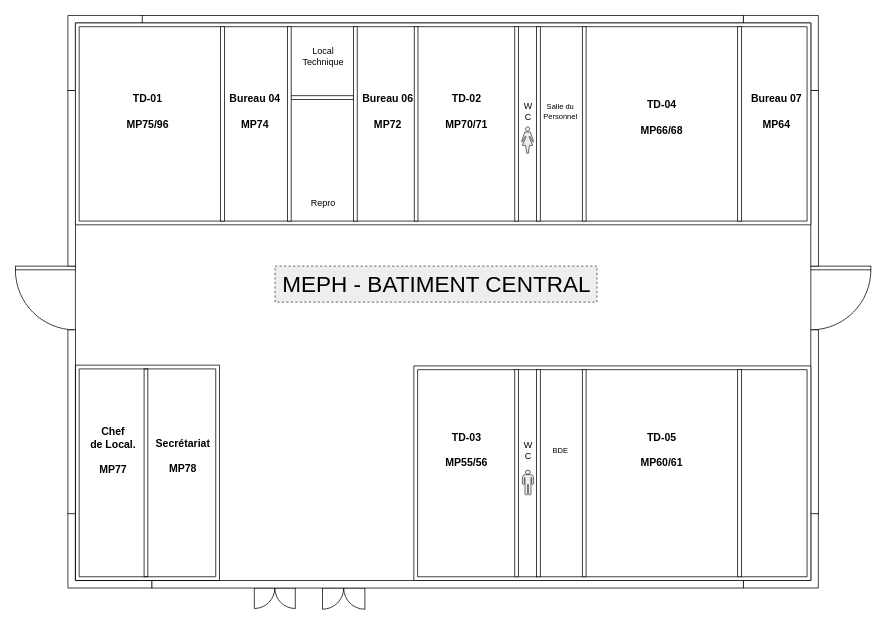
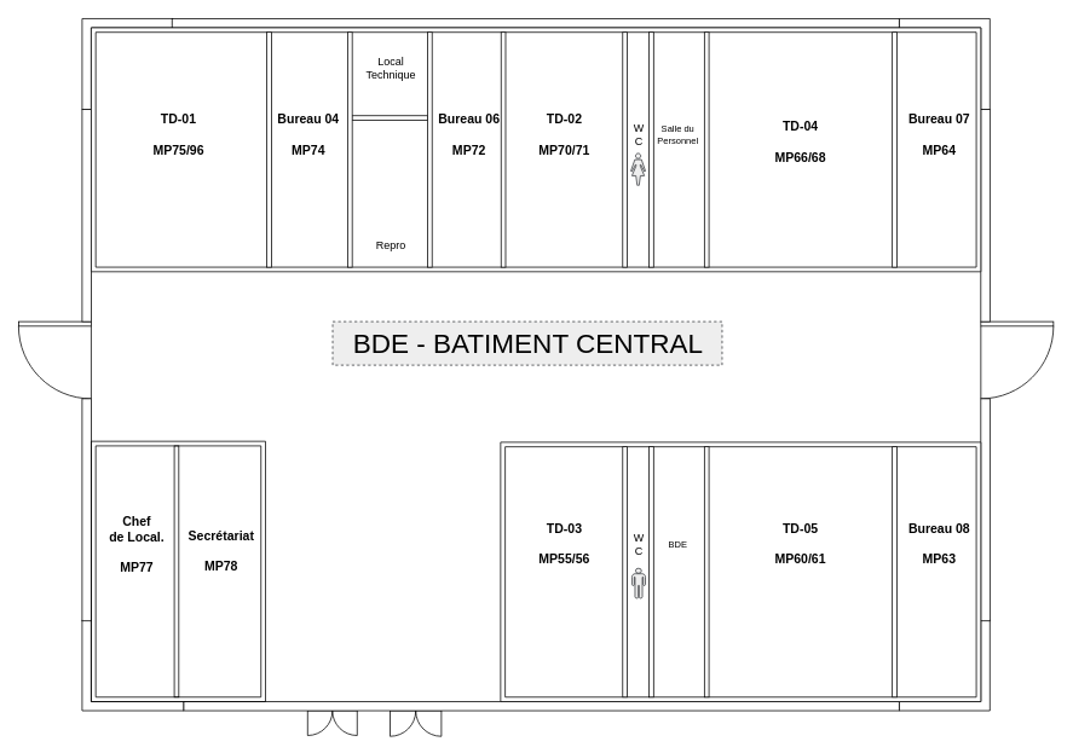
  <mxCell id="0" />
  <mxCell id="1" parent="0" />
  <mxCell id="2" value="" style="verticalLabelPosition=bottom;html=1;verticalAlign=top;align=center;shape=mxgraph.floorplan.wall;fontFamily=Helvetica;fontSize=12;fillColor=default;wallThickness=5;" vertex="1" parent="1"><mxGeometry x="387" y="129" width="84" height="1" as="geometry" /></mxCell>
  <mxCell id="3" value="" style="verticalLabelPosition=bottom;html=1;verticalAlign=top;align=center;shape=mxgraph.floorplan.doorRight;aspect=fixed;" parent="1" vertex="1"><mxGeometry x="20" y="354" width="80" height="85" as="geometry" /></mxCell>
  <mxCell id="4" value="" style="verticalLabelPosition=bottom;html=1;verticalAlign=top;align=center;shape=mxgraph.floorplan.doorLeft;aspect=fixed;" parent="1" vertex="1"><mxGeometry x="1080" y="354" width="80" height="85" as="geometry" /></mxCell>
  <mxCell id="5" value="" style="verticalLabelPosition=bottom;html=1;verticalAlign=top;align=center;shape=mxgraph.floorplan.wallCorner;direction=north" parent="1" vertex="1"><mxGeometry x="90" y="683" width="112" height="100" as="geometry" /></mxCell>
  <mxCell id="6" value="" style="verticalLabelPosition=bottom;html=1;verticalAlign=top;align=center;shape=mxgraph.floorplan.wallCorner;" parent="1" vertex="1"><mxGeometry x="90" y="20" width="100" height="100" as="geometry" /></mxCell>
  <mxCell id="7" value="" style="verticalLabelPosition=bottom;html=1;verticalAlign=top;align=center;shape=mxgraph.floorplan.wallCorner;direction=south;" parent="1" vertex="1"><mxGeometry x="990" y="20" width="100" height="100" as="geometry" /></mxCell>
  <mxCell id="8" value="" style="verticalLabelPosition=bottom;html=1;verticalAlign=top;align=center;shape=mxgraph.floorplan.wallCorner;direction=west" parent="1" vertex="1"><mxGeometry x="990" y="683" width="100" height="100" as="geometry" /></mxCell>
  <mxCell id="9" value="" style="verticalLabelPosition=bottom;html=1;verticalAlign=top;align=center;shape=mxgraph.floorplan.wall;direction=south;" parent="1" vertex="1"><mxGeometry x="1080" y="120" width="10" height="234" as="geometry" /></mxCell>
  <mxCell id="10" value="" style="verticalLabelPosition=bottom;html=1;verticalAlign=top;align=center;shape=mxgraph.floorplan.wall;direction=south;" parent="1" vertex="1"><mxGeometry x="1080" y="439" width="10" height="245" as="geometry" /></mxCell>
  <mxCell id="11" value="" style="verticalLabelPosition=bottom;html=1;verticalAlign=top;align=center;shape=mxgraph.floorplan.wall;direction=south;" parent="1" vertex="1"><mxGeometry x="90" y="120" width="10" height="234" as="geometry" /></mxCell>
  <mxCell id="12" value="" style="verticalLabelPosition=bottom;html=1;verticalAlign=top;align=center;shape=mxgraph.floorplan.wall;direction=south;" parent="1" vertex="1"><mxGeometry x="90" y="439" width="10" height="245" as="geometry" /></mxCell>
  <mxCell id="13" value="" style="verticalLabelPosition=bottom;html=1;verticalAlign=top;align=center;shape=mxgraph.floorplan.wall;" parent="1" vertex="1"><mxGeometry x="189" y="20" width="801" height="10" as="geometry" /></mxCell>
  <mxCell id="14" value="" style="verticalLabelPosition=bottom;html=1;verticalAlign=top;align=center;shape=mxgraph.floorplan.wall;direction=south;wallThickness=5;" parent="1" vertex="1"><mxGeometry x="189" y="491" width="10" height="277" as="geometry" /></mxCell>
  <mxCell id="15" value="Chef&lt;div style=&quot;font-size: 14px;&quot;&gt;de Local.&lt;/div&gt;&lt;div style=&quot;font-size: 14px;&quot;&gt;&lt;br style=&quot;font-size: 14px;&quot;&gt;&lt;/div&gt;&lt;div style=&quot;font-size: 14px;&quot;&gt;MP77&lt;/div&gt;" style="text;html=1;align=center;verticalAlign=middle;resizable=0;points=[];autosize=1;strokeColor=none;fillColor=none;fontStyle=1;fontSize=14;" parent="1" vertex="1"><mxGeometry x="114" y="560" width="71" height="79" as="geometry" /></mxCell>
  <mxCell id="16" value="Secrétariat&lt;div style=&quot;font-size: 14px;&quot;&gt;&lt;br style=&quot;font-size: 14px;&quot;&gt;&lt;/div&gt;&lt;div style=&quot;font-size: 14px;&quot;&gt;MP78&lt;/div&gt;" style="text;html=1;align=center;verticalAlign=middle;resizable=0;points=[];autosize=1;strokeColor=none;fillColor=none;fontStyle=1;fontSize=14;" parent="1" vertex="1"><mxGeometry x="200" y="576" width="86" height="62" as="geometry" /></mxCell>
  <mxCell id="17" value="" style="verticalLabelPosition=bottom;html=1;verticalAlign=top;align=center;shape=mxgraph.floorplan.room;wallThickness=5;" vertex="1" parent="1"><mxGeometry x="100" y="30" width="980" height="269" as="geometry" /></mxCell>
  <mxCell id="18" value="" style="verticalLabelPosition=bottom;html=1;verticalAlign=top;align=center;shape=mxgraph.floorplan.wall;direction=south;fontFamily=Helvetica;fontSize=12;wallThickness=5;" vertex="1" parent="1"><mxGeometry x="291" y="35" width="10" height="259" as="geometry" /></mxCell>
  <mxCell id="19" value="TD-01&lt;div style=&quot;font-size: 14px;&quot;&gt;&lt;br style=&quot;font-size: 14px;&quot;&gt;&lt;/div&gt;&lt;div style=&quot;font-size: 14px;&quot;&gt;MP75/96&lt;/div&gt;" style="text;html=1;align=center;verticalAlign=middle;resizable=0;points=[];autosize=1;strokeColor=none;fillColor=none;fontFamily=Helvetica;fontSize=14;fontColor=default;fontStyle=1" vertex="1" parent="1"><mxGeometry x="159" y="117" width="74" height="62" as="geometry" /></mxCell>
  <mxCell id="20" value="" style="verticalLabelPosition=bottom;html=1;verticalAlign=top;align=center;shape=mxgraph.floorplan.wall;direction=south;fontFamily=Helvetica;fontSize=12;wallThickness=5;" vertex="1" parent="1"><mxGeometry x="380" y="35" width="10" height="259" as="geometry" /></mxCell>
  <mxCell id="21" value="" style="verticalLabelPosition=bottom;html=1;verticalAlign=top;align=center;shape=mxgraph.floorplan.wall;direction=south;fontFamily=Helvetica;fontSize=12;wallThickness=5;" vertex="1" parent="1"><mxGeometry x="468" y="35" width="10" height="259" as="geometry" /></mxCell>
  <mxCell id="22" value="Local&lt;div&gt;Technique&lt;/div&gt;" style="text;html=1;align=center;verticalAlign=middle;resizable=0;points=[];autosize=1;strokeColor=none;fillColor=none;fontFamily=Helvetica;fontSize=12;fontColor=default;" vertex="1" parent="1"><mxGeometry x="393" y="54" width="73" height="41" as="geometry" /></mxCell>
  <mxCell id="23" value="Repro" style="text;html=1;align=center;verticalAlign=middle;resizable=0;points=[];autosize=1;strokeColor=none;fillColor=none;fontFamily=Helvetica;fontSize=12;fontColor=default;" vertex="1" parent="1"><mxGeometry x="404" y="258" width="51" height="26" as="geometry" /></mxCell>
  <mxCell id="24" value="Bureau 04&lt;div style=&quot;font-size: 14px;&quot;&gt;&lt;br style=&quot;font-size: 14px;&quot;&gt;&lt;/div&gt;&lt;div style=&quot;font-size: 14px;&quot;&gt;MP74&lt;/div&gt;" style="text;html=1;align=center;verticalAlign=middle;resizable=0;points=[];autosize=1;strokeColor=none;fillColor=none;fontFamily=Helvetica;fontSize=14;fontColor=default;fontStyle=1" vertex="1" parent="1"><mxGeometry x="297" y="117" width="83" height="62" as="geometry" /></mxCell>
  <mxCell id="25" value="" style="verticalLabelPosition=bottom;html=1;verticalAlign=top;align=center;shape=mxgraph.floorplan.wall;direction=south;fontFamily=Helvetica;fontSize=12;wallThickness=5;" vertex="1" parent="1"><mxGeometry x="549" y="35" width="10" height="259" as="geometry" /></mxCell>
  <mxCell id="26" value="Bureau 06&lt;div style=&quot;font-size: 14px;&quot;&gt;&lt;br style=&quot;font-size: 14px;&quot;&gt;&lt;/div&gt;&lt;div style=&quot;font-size: 14px;&quot;&gt;MP72&lt;/div&gt;" style="text;html=1;align=center;verticalAlign=middle;resizable=0;points=[];autosize=1;strokeColor=none;fillColor=none;fontFamily=Helvetica;fontSize=14;fontColor=default;fontStyle=1" vertex="1" parent="1"><mxGeometry x="474" y="117" width="83" height="62" as="geometry" /></mxCell>
  <mxCell id="27" value="" style="verticalLabelPosition=bottom;html=1;verticalAlign=top;align=center;shape=mxgraph.floorplan.doorDouble;aspect=fixed;strokeColor=default;fontFamily=Helvetica;fontSize=12;fontColor=default;fillColor=default;" vertex="1" parent="1"><mxGeometry x="338.41" y="778" width="54.59" height="29" as="geometry" /></mxCell>
  <mxCell id="28" value="" style="verticalLabelPosition=bottom;html=1;verticalAlign=top;align=center;shape=mxgraph.floorplan.doorDouble;aspect=fixed;strokeColor=default;fontFamily=Helvetica;fontSize=12;fontColor=default;fillColor=default;" vertex="1" parent="1"><mxGeometry x="429.26" y="778" width="56.47" height="30" as="geometry" /></mxCell>
  <mxCell id="29" value="" style="verticalLabelPosition=bottom;html=1;verticalAlign=top;align=center;shape=mxgraph.floorplan.wall;fontFamily=Helvetica;fontSize=12;" vertex="1" parent="1"><mxGeometry x="202" y="773" width="788" height="10" as="geometry" /></mxCell>
  <mxCell id="30" value="" style="verticalLabelPosition=middle;html=1;verticalAlign=middle;align=center;shape=mxgraph.floorplan.room;fillStyle=auto;shadow=0;labelPosition=center;perimeter=rectanglePerimeter;wallThickness=5;autosize=0;fillColor=none;" parent="1" vertex="1"><mxGeometry x="100" y="486" width="192" height="287" as="geometry" /></mxCell>
  <mxCell id="31" value="" style="verticalLabelPosition=bottom;html=1;verticalAlign=top;align=center;shape=mxgraph.floorplan.room;fontFamily=Helvetica;fontSize=12;wallThickness=5;" vertex="1" parent="1"><mxGeometry x="551" y="487" width="529" height="286" as="geometry" /></mxCell>
  <mxCell id="32" value="" style="verticalLabelPosition=bottom;html=1;verticalAlign=top;align=center;shape=mxgraph.floorplan.wall;direction=south;fontFamily=Helvetica;fontSize=12;wallThickness=5;" vertex="1" parent="1"><mxGeometry x="683" y="35" width="10" height="259" as="geometry" /></mxCell>
  <mxCell id="33" value="TD-02&lt;div style=&quot;font-size: 14px;&quot;&gt;&lt;br style=&quot;font-size: 14px;&quot;&gt;&lt;/div&gt;&lt;div style=&quot;font-size: 14px;&quot;&gt;MP70/71&lt;/div&gt;" style="text;html=1;align=center;verticalAlign=middle;resizable=0;points=[];autosize=1;strokeColor=none;fillColor=none;fontFamily=Helvetica;fontSize=14;fontColor=default;fontStyle=1" vertex="1" parent="1"><mxGeometry x="584" y="117" width="74" height="62" as="geometry" /></mxCell>
  <mxCell id="34" value="" style="verticalLabelPosition=bottom;html=1;verticalAlign=top;align=center;shape=mxgraph.floorplan.wall;direction=south;fontFamily=Helvetica;fontSize=12;wallThickness=5;" vertex="1" parent="1"><mxGeometry x="683" y="492" width="10" height="276" as="geometry" /></mxCell>
  <mxCell id="35" value="TD-03&lt;div style=&quot;font-size: 14px;&quot;&gt;&lt;br style=&quot;font-size: 14px;&quot;&gt;&lt;/div&gt;&lt;div style=&quot;font-size: 14px;&quot;&gt;MP55/56&lt;/div&gt;" style="text;html=1;align=center;verticalAlign=middle;resizable=0;points=[];autosize=1;strokeColor=none;fillColor=none;fontFamily=Helvetica;fontSize=14;fontColor=default;fontStyle=1" vertex="1" parent="1"><mxGeometry x="584" y="568" width="74" height="62" as="geometry" /></mxCell>
  <mxCell id="36" value="" style="verticalLabelPosition=bottom;html=1;verticalAlign=top;align=center;shape=mxgraph.floorplan.wall;direction=south;fontFamily=Helvetica;fontSize=12;wallThickness=5;" vertex="1" parent="1"><mxGeometry x="712" y="35" width="10" height="259" as="geometry" /></mxCell>
  <mxCell id="37" value="" style="verticalLabelPosition=bottom;html=1;verticalAlign=top;align=center;shape=mxgraph.floorplan.wall;direction=south;fontFamily=Helvetica;fontSize=12;wallThickness=5;" vertex="1" parent="1"><mxGeometry x="712" y="492" width="10" height="276" as="geometry" /></mxCell>
  <mxCell id="38" value="W&lt;div&gt;C&lt;/div&gt;" style="text;html=1;align=center;verticalAlign=middle;resizable=0;points=[];autosize=1;strokeColor=none;fillColor=none;fontFamily=Helvetica;fontSize=12;fontColor=default;" vertex="1" parent="1"><mxGeometry x="688" y="127.5" width="29" height="41" as="geometry" /></mxCell>
  <mxCell id="39" value="W&lt;div&gt;C&lt;/div&gt;" style="text;html=1;align=center;verticalAlign=middle;resizable=0;points=[];autosize=1;strokeColor=none;fillColor=none;fontFamily=Helvetica;fontSize=12;fontColor=default;" vertex="1" parent="1"><mxGeometry x="688" y="579" width="29" height="41" as="geometry" /></mxCell>
  <mxCell id="40" value="" style="shape=mxgraph.signs.people.man_1;html=1;pointerEvents=1;verticalLabelPosition=bottom;verticalAlign=top;align=center;sketch=0;fontFamily=Helvetica;fontSize=12;fillColor=#eeeeee;strokeColor=#36393d;" vertex="1" parent="1"><mxGeometry x="695.68" y="626" width="14.82" height="33" as="geometry" /></mxCell>
  <mxCell id="41" value="" style="shape=mxgraph.signs.people.woman_2;html=1;pointerEvents=1;fillColor=#eeeeee;strokeColor=#36393d;verticalLabelPosition=bottom;verticalAlign=top;align=center;sketch=0;fontFamily=Helvetica;fontSize=12;" vertex="1" parent="1"><mxGeometry x="694.5" y="168.5" width="16" height="35.2" as="geometry" /></mxCell>
  <mxCell id="42" value="" style="verticalLabelPosition=bottom;html=1;verticalAlign=top;align=center;shape=mxgraph.floorplan.wall;direction=south;fontFamily=Helvetica;fontSize=12;wallThickness=5;" vertex="1" parent="1"><mxGeometry x="773" y="35" width="10" height="259" as="geometry" /></mxCell>
  <mxCell id="43" value="" style="verticalLabelPosition=bottom;html=1;verticalAlign=top;align=center;shape=mxgraph.floorplan.wall;direction=south;fontFamily=Helvetica;fontSize=12;wallThickness=5;" vertex="1" parent="1"><mxGeometry x="980" y="35" width="10" height="259" as="geometry" /></mxCell>
  <mxCell id="44" value="" style="verticalLabelPosition=bottom;html=1;verticalAlign=top;align=center;shape=mxgraph.floorplan.wall;direction=south;fontFamily=Helvetica;fontSize=12;wallThickness=5;" vertex="1" parent="1"><mxGeometry x="980" y="492" width="10" height="276" as="geometry" /></mxCell>
  <mxCell id="45" value="" style="verticalLabelPosition=bottom;html=1;verticalAlign=top;align=center;shape=mxgraph.floorplan.wall;direction=south;fontFamily=Helvetica;fontSize=12;wallThickness=5;" vertex="1" parent="1"><mxGeometry x="773" y="492" width="10" height="276" as="geometry" /></mxCell>
  <mxCell id="46" value="&lt;font style=&quot;font-size: 10px;&quot;&gt;Salle du&lt;/font&gt;&lt;div style=&quot;font-size: 10px;&quot;&gt;&lt;font style=&quot;font-size: 10px;&quot;&gt;Personnel&lt;/font&gt;&lt;/div&gt;" style="text;html=1;align=center;verticalAlign=middle;resizable=0;points=[];autosize=1;strokeColor=none;fillColor=none;fontFamily=Helvetica;fontSize=12;fontColor=default;" vertex="1" parent="1"><mxGeometry x="714" y="127.5" width="63" height="38" as="geometry" /></mxCell>
  <mxCell id="47" value="&lt;span style=&quot;font-size: 10px;&quot;&gt;BDE&lt;/span&gt;" style="text;html=1;align=center;verticalAlign=middle;resizable=0;points=[];autosize=1;strokeColor=none;fillColor=none;fontFamily=Helvetica;fontSize=12;fontColor=default;" vertex="1" parent="1"><mxGeometry x="726" y="585.5" width="39" height="26" as="geometry" /></mxCell>
  <mxCell id="48" value="TD-04&lt;div style=&quot;font-size: 14px;&quot;&gt;&lt;br style=&quot;font-size: 14px;&quot;&gt;&lt;/div&gt;&lt;div style=&quot;font-size: 14px;&quot;&gt;MP66/68&lt;/div&gt;" style="text;html=1;align=center;verticalAlign=middle;resizable=0;points=[];autosize=1;strokeColor=none;fillColor=none;fontFamily=Helvetica;fontSize=14;fontColor=default;fontStyle=1" vertex="1" parent="1"><mxGeometry x="844" y="124.5" width="74" height="62" as="geometry" /></mxCell>
  <mxCell id="49" value="TD-05&lt;div style=&quot;font-size: 14px;&quot;&gt;&lt;br style=&quot;font-size: 14px;&quot;&gt;&lt;/div&gt;&lt;div style=&quot;font-size: 14px;&quot;&gt;MP60/61&lt;/div&gt;" style="text;html=1;align=center;verticalAlign=middle;resizable=0;points=[];autosize=1;strokeColor=none;fillColor=none;fontFamily=Helvetica;fontSize=14;fontColor=default;fontStyle=1" vertex="1" parent="1"><mxGeometry x="844" y="568" width="74" height="62" as="geometry" /></mxCell>
  <mxCell id="50" value="Bureau 07&lt;div style=&quot;font-size: 14px;&quot;&gt;&lt;br style=&quot;font-size: 14px;&quot;&gt;&lt;/div&gt;&lt;div style=&quot;font-size: 14px;&quot;&gt;MP64&lt;/div&gt;" style="text;html=1;align=center;verticalAlign=middle;resizable=0;points=[];autosize=1;strokeColor=none;fillColor=none;fontFamily=Helvetica;fontSize=14;fontColor=default;fontStyle=1" vertex="1" parent="1"><mxGeometry x="992" y="117" width="83" height="62" as="geometry" /></mxCell>
- <mxCell id="52" value="MEPH - BATIMENT CENTRAL" style="text;html=1;align=center;verticalAlign=middle;resizable=0;points=[];autosize=1;fontFamily=Helvetica;fontSize=30;fillColor=#eeeeee;strokeColor=#36393d;dashed=1;" vertex="1" parent="1"><mxGeometry x="366" y="354" width="429" height="48" as="geometry" /></mxCell>
+ <mxCell id="51" value="Bureau 08&lt;div style=&quot;font-size: 14px;&quot;&gt;&lt;br style=&quot;font-size: 14px;&quot;&gt;&lt;/div&gt;&lt;div style=&quot;font-size: 14px;&quot;&gt;MP63&lt;/div&gt;" style="text;html=1;align=center;verticalAlign=middle;resizable=0;points=[];autosize=1;strokeColor=none;fillColor=none;fontFamily=Helvetica;fontSize=14;fontColor=default;fontStyle=1" vertex="1" parent="1"><mxGeometry x="992" y="568" width="83" height="62" as="geometry" /></mxCell>
+ <mxCell id="52" value="BDE - BATIMENT CENTRAL" style="text;html=1;align=center;verticalAlign=middle;resizable=0;points=[];autosize=1;fontFamily=Helvetica;fontSize=30;fillColor=#eeeeee;strokeColor=#36393d;dashed=1;" vertex="1" parent="1"><mxGeometry x="366" y="354" width="429" height="48" as="geometry" /></mxCell>
